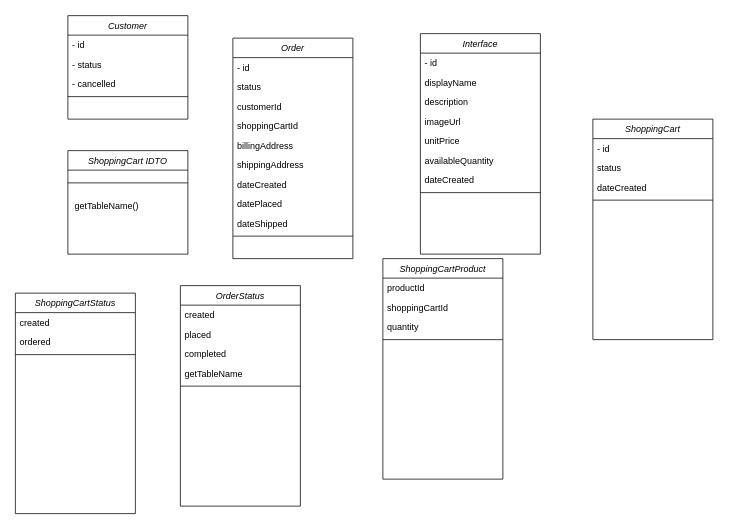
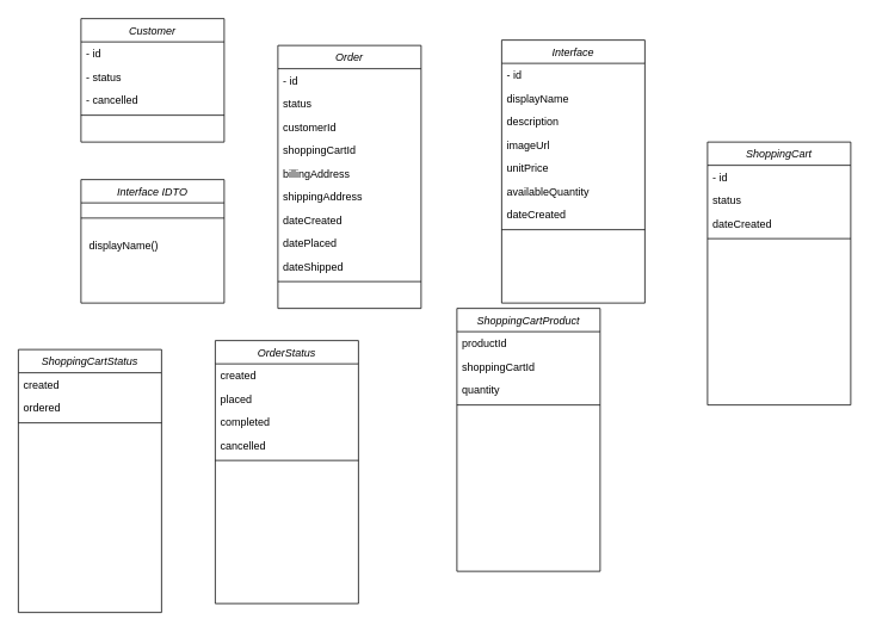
  <mxCell id="0" />
  <mxCell id="1" parent="0" />
  <mxCell id="2" value="Customer" style="swimlane;fontStyle=2;align=center;verticalAlign=top;childLayout=stackLayout;horizontal=1;startSize=26;horizontalStack=0;resizeParent=1;resizeLast=0;collapsible=1;marginBottom=0;rounded=0;shadow=0;strokeWidth=1;" parent="1" vertex="1"><mxGeometry x="90" y="20" width="160" height="138" as="geometry"><mxRectangle x="230" y="140" width="160" height="26" as="alternateBounds" /></mxGeometry></mxCell>
  <mxCell id="3" value="- id" style="text;align=left;verticalAlign=top;spacingLeft=4;spacingRight=4;overflow=hidden;rotatable=0;points=[[0,0.5],[1,0.5]];portConstraint=eastwest;" parent="2" vertex="1"><mxGeometry y="26" width="160" height="26" as="geometry" /></mxCell>
  <mxCell id="4" value="- status" style="text;align=left;verticalAlign=top;spacingLeft=4;spacingRight=4;overflow=hidden;rotatable=0;points=[[0,0.5],[1,0.5]];portConstraint=eastwest;rounded=0;shadow=0;html=0;" parent="2" vertex="1"><mxGeometry y="52" width="160" height="26" as="geometry" /></mxCell>
  <mxCell id="5" value="- cancelled" style="text;align=left;verticalAlign=top;spacingLeft=4;spacingRight=4;overflow=hidden;rotatable=0;points=[[0,0.5],[1,0.5]];portConstraint=eastwest;rounded=0;shadow=0;html=0;" parent="2" vertex="1"><mxGeometry y="78" width="160" height="26" as="geometry" /></mxCell>
  <mxCell id="6" value="" style="line;html=1;strokeWidth=1;align=left;verticalAlign=middle;spacingTop=-1;spacingLeft=3;spacingRight=3;rotatable=0;labelPosition=right;points=[];portConstraint=eastwest;" parent="2" vertex="1"><mxGeometry y="104" width="160" height="8" as="geometry" /></mxCell>
- <mxCell id="7" value="ShoppingCart IDTO" style="swimlane;fontStyle=2;align=center;verticalAlign=top;childLayout=stackLayout;horizontal=1;startSize=26;horizontalStack=0;resizeParent=1;resizeLast=0;collapsible=1;marginBottom=0;rounded=0;shadow=0;strokeWidth=1;" vertex="1" parent="1"><mxGeometry x="90" y="200" width="160" height="138" as="geometry"><mxRectangle x="230" y="140" width="160" height="26" as="alternateBounds" /></mxGeometry></mxCell>
+ <mxCell id="7" value="Interface IDTO" style="swimlane;fontStyle=2;align=center;verticalAlign=top;childLayout=stackLayout;horizontal=1;startSize=26;horizontalStack=0;resizeParent=1;resizeLast=0;collapsible=1;marginBottom=0;rounded=0;shadow=0;strokeWidth=1;" vertex="1" parent="1"><mxGeometry x="90" y="200" width="160" height="138" as="geometry"><mxRectangle x="230" y="140" width="160" height="26" as="alternateBounds" /></mxGeometry></mxCell>
  <mxCell id="8" value="" style="line;html=1;strokeWidth=1;align=left;verticalAlign=middle;spacingTop=-1;spacingLeft=3;spacingRight=3;rotatable=0;labelPosition=right;points=[];portConstraint=eastwest;" vertex="1" parent="7"><mxGeometry y="26" width="160" height="34" as="geometry" /></mxCell>
- <mxCell id="9" value=" getTableName()" style="text;align=left;verticalAlign=top;spacingLeft=4;spacingRight=4;overflow=hidden;rotatable=0;points=[[0,0.5],[1,0.5]];portConstraint=eastwest;" vertex="1" parent="7"><mxGeometry y="60" width="160" height="26" as="geometry" /></mxCell>
+ <mxCell id="9" value=" displayName()" style="text;align=left;verticalAlign=top;spacingLeft=4;spacingRight=4;overflow=hidden;rotatable=0;points=[[0,0.5],[1,0.5]];portConstraint=eastwest;" vertex="1" parent="7"><mxGeometry y="60" width="160" height="26" as="geometry" /></mxCell>
  <mxCell id="10" value="Order" style="swimlane;fontStyle=2;align=center;verticalAlign=top;childLayout=stackLayout;horizontal=1;startSize=26;horizontalStack=0;resizeParent=1;resizeLast=0;collapsible=1;marginBottom=0;rounded=0;shadow=0;strokeWidth=1;" vertex="1" parent="1"><mxGeometry x="310" y="50" width="160" height="294" as="geometry"><mxRectangle x="230" y="140" width="160" height="26" as="alternateBounds" /></mxGeometry></mxCell>
  <mxCell id="11" value="- id" style="text;align=left;verticalAlign=top;spacingLeft=4;spacingRight=4;overflow=hidden;rotatable=0;points=[[0,0.5],[1,0.5]];portConstraint=eastwest;" vertex="1" parent="10"><mxGeometry y="26" width="160" height="26" as="geometry" /></mxCell>
  <mxCell id="12" value="status" style="text;align=left;verticalAlign=top;spacingLeft=4;spacingRight=4;overflow=hidden;rotatable=0;points=[[0,0.5],[1,0.5]];portConstraint=eastwest;rounded=0;shadow=0;html=0;" vertex="1" parent="10"><mxGeometry y="52" width="160" height="26" as="geometry" /></mxCell>
  <mxCell id="13" value="customerId" style="text;align=left;verticalAlign=top;spacingLeft=4;spacingRight=4;overflow=hidden;rotatable=0;points=[[0,0.5],[1,0.5]];portConstraint=eastwest;rounded=0;shadow=0;html=0;" vertex="1" parent="10"><mxGeometry y="78" width="160" height="26" as="geometry" /></mxCell>
  <mxCell id="14" value="shoppingCartId" style="text;align=left;verticalAlign=top;spacingLeft=4;spacingRight=4;overflow=hidden;rotatable=0;points=[[0,0.5],[1,0.5]];portConstraint=eastwest;rounded=0;shadow=0;html=0;" vertex="1" parent="10"><mxGeometry y="104" width="160" height="26" as="geometry" /></mxCell>
  <mxCell id="15" value="billingAddress" style="text;align=left;verticalAlign=top;spacingLeft=4;spacingRight=4;overflow=hidden;rotatable=0;points=[[0,0.5],[1,0.5]];portConstraint=eastwest;rounded=0;shadow=0;html=0;" vertex="1" parent="10"><mxGeometry y="130" width="160" height="26" as="geometry" /></mxCell>
  <mxCell id="16" value="shippingAddress" style="text;align=left;verticalAlign=top;spacingLeft=4;spacingRight=4;overflow=hidden;rotatable=0;points=[[0,0.5],[1,0.5]];portConstraint=eastwest;rounded=0;shadow=0;html=0;" vertex="1" parent="10"><mxGeometry y="156" width="160" height="26" as="geometry" /></mxCell>
  <mxCell id="17" value="dateCreated" style="text;align=left;verticalAlign=top;spacingLeft=4;spacingRight=4;overflow=hidden;rotatable=0;points=[[0,0.5],[1,0.5]];portConstraint=eastwest;rounded=0;shadow=0;html=0;" vertex="1" parent="10"><mxGeometry y="182" width="160" height="26" as="geometry" /></mxCell>
  <mxCell id="18" value="datePlaced " style="text;align=left;verticalAlign=top;spacingLeft=4;spacingRight=4;overflow=hidden;rotatable=0;points=[[0,0.5],[1,0.5]];portConstraint=eastwest;rounded=0;shadow=0;html=0;" vertex="1" parent="10"><mxGeometry y="208" width="160" height="26" as="geometry" /></mxCell>
  <mxCell id="19" value="dateShipped" style="text;align=left;verticalAlign=top;spacingLeft=4;spacingRight=4;overflow=hidden;rotatable=0;points=[[0,0.5],[1,0.5]];portConstraint=eastwest;rounded=0;shadow=0;html=0;" vertex="1" parent="10"><mxGeometry y="234" width="160" height="26" as="geometry" /></mxCell>
  <mxCell id="20" value="" style="line;html=1;strokeWidth=1;align=left;verticalAlign=middle;spacingTop=-1;spacingLeft=3;spacingRight=3;rotatable=0;labelPosition=right;points=[];portConstraint=eastwest;" vertex="1" parent="10"><mxGeometry y="260" width="160" height="8" as="geometry" /></mxCell>
  <mxCell id="21" value="Interface" style="swimlane;fontStyle=2;align=center;verticalAlign=top;childLayout=stackLayout;horizontal=1;startSize=26;horizontalStack=0;resizeParent=1;resizeLast=0;collapsible=1;marginBottom=0;rounded=0;shadow=0;strokeWidth=1;" vertex="1" parent="1"><mxGeometry x="560" y="44" width="160" height="294" as="geometry"><mxRectangle x="230" y="140" width="160" height="26" as="alternateBounds" /></mxGeometry></mxCell>
  <mxCell id="22" value="- id" style="text;align=left;verticalAlign=top;spacingLeft=4;spacingRight=4;overflow=hidden;rotatable=0;points=[[0,0.5],[1,0.5]];portConstraint=eastwest;" vertex="1" parent="21"><mxGeometry y="26" width="160" height="26" as="geometry" /></mxCell>
  <mxCell id="23" value="displayName" style="text;align=left;verticalAlign=top;spacingLeft=4;spacingRight=4;overflow=hidden;rotatable=0;points=[[0,0.5],[1,0.5]];portConstraint=eastwest;rounded=0;shadow=0;html=0;" vertex="1" parent="21"><mxGeometry y="52" width="160" height="26" as="geometry" /></mxCell>
  <mxCell id="24" value="description" style="text;align=left;verticalAlign=top;spacingLeft=4;spacingRight=4;overflow=hidden;rotatable=0;points=[[0,0.5],[1,0.5]];portConstraint=eastwest;rounded=0;shadow=0;html=0;" vertex="1" parent="21"><mxGeometry y="78" width="160" height="26" as="geometry" /></mxCell>
  <mxCell id="25" value="imageUrl" style="text;align=left;verticalAlign=top;spacingLeft=4;spacingRight=4;overflow=hidden;rotatable=0;points=[[0,0.5],[1,0.5]];portConstraint=eastwest;rounded=0;shadow=0;html=0;" vertex="1" parent="21"><mxGeometry y="104" width="160" height="26" as="geometry" /></mxCell>
  <mxCell id="26" value="unitPrice" style="text;align=left;verticalAlign=top;spacingLeft=4;spacingRight=4;overflow=hidden;rotatable=0;points=[[0,0.5],[1,0.5]];portConstraint=eastwest;rounded=0;shadow=0;html=0;" vertex="1" parent="21"><mxGeometry y="130" width="160" height="26" as="geometry" /></mxCell>
  <mxCell id="27" value="availableQuantity" style="text;align=left;verticalAlign=top;spacingLeft=4;spacingRight=4;overflow=hidden;rotatable=0;points=[[0,0.5],[1,0.5]];portConstraint=eastwest;rounded=0;shadow=0;html=0;" vertex="1" parent="21"><mxGeometry y="156" width="160" height="26" as="geometry" /></mxCell>
  <mxCell id="28" value="dateCreated" style="text;align=left;verticalAlign=top;spacingLeft=4;spacingRight=4;overflow=hidden;rotatable=0;points=[[0,0.5],[1,0.5]];portConstraint=eastwest;rounded=0;shadow=0;html=0;" vertex="1" parent="21"><mxGeometry y="182" width="160" height="26" as="geometry" /></mxCell>
  <mxCell id="29" value="" style="line;html=1;strokeWidth=1;align=left;verticalAlign=middle;spacingTop=-1;spacingLeft=3;spacingRight=3;rotatable=0;labelPosition=right;points=[];portConstraint=eastwest;" vertex="1" parent="21"><mxGeometry y="208" width="160" height="8" as="geometry" /></mxCell>
  <mxCell id="30" value="ShoppingCart" style="swimlane;fontStyle=2;align=center;verticalAlign=top;childLayout=stackLayout;horizontal=1;startSize=26;horizontalStack=0;resizeParent=1;resizeLast=0;collapsible=1;marginBottom=0;rounded=0;shadow=0;strokeWidth=1;" vertex="1" parent="1"><mxGeometry x="790" y="158" width="160" height="294" as="geometry"><mxRectangle x="230" y="140" width="160" height="26" as="alternateBounds" /></mxGeometry></mxCell>
  <mxCell id="31" value="- id" style="text;align=left;verticalAlign=top;spacingLeft=4;spacingRight=4;overflow=hidden;rotatable=0;points=[[0,0.5],[1,0.5]];portConstraint=eastwest;" vertex="1" parent="30"><mxGeometry y="26" width="160" height="26" as="geometry" /></mxCell>
  <mxCell id="32" value="status" style="text;align=left;verticalAlign=top;spacingLeft=4;spacingRight=4;overflow=hidden;rotatable=0;points=[[0,0.5],[1,0.5]];portConstraint=eastwest;rounded=0;shadow=0;html=0;" vertex="1" parent="30"><mxGeometry y="52" width="160" height="26" as="geometry" /></mxCell>
  <mxCell id="33" value="dateCreated" style="text;align=left;verticalAlign=top;spacingLeft=4;spacingRight=4;overflow=hidden;rotatable=0;points=[[0,0.5],[1,0.5]];portConstraint=eastwest;rounded=0;shadow=0;html=0;" vertex="1" parent="30"><mxGeometry y="78" width="160" height="26" as="geometry" /></mxCell>
  <mxCell id="34" value="" style="line;html=1;strokeWidth=1;align=left;verticalAlign=middle;spacingTop=-1;spacingLeft=3;spacingRight=3;rotatable=0;labelPosition=right;points=[];portConstraint=eastwest;" vertex="1" parent="30"><mxGeometry y="104" width="160" height="8" as="geometry" /></mxCell>
  <mxCell id="35" value="ShoppingCartProduct" style="swimlane;fontStyle=2;align=center;verticalAlign=top;childLayout=stackLayout;horizontal=1;startSize=26;horizontalStack=0;resizeParent=1;resizeLast=0;collapsible=1;marginBottom=0;rounded=0;shadow=0;strokeWidth=1;" vertex="1" parent="1"><mxGeometry x="510" y="344" width="160" height="294" as="geometry"><mxRectangle x="230" y="140" width="160" height="26" as="alternateBounds" /></mxGeometry></mxCell>
  <mxCell id="36" value="productId" style="text;align=left;verticalAlign=top;spacingLeft=4;spacingRight=4;overflow=hidden;rotatable=0;points=[[0,0.5],[1,0.5]];portConstraint=eastwest;" vertex="1" parent="35"><mxGeometry y="26" width="160" height="26" as="geometry" /></mxCell>
  <mxCell id="37" value="shoppingCartId" style="text;align=left;verticalAlign=top;spacingLeft=4;spacingRight=4;overflow=hidden;rotatable=0;points=[[0,0.5],[1,0.5]];portConstraint=eastwest;rounded=0;shadow=0;html=0;" vertex="1" parent="35"><mxGeometry y="52" width="160" height="26" as="geometry" /></mxCell>
  <mxCell id="38" value="quantity" style="text;align=left;verticalAlign=top;spacingLeft=4;spacingRight=4;overflow=hidden;rotatable=0;points=[[0,0.5],[1,0.5]];portConstraint=eastwest;rounded=0;shadow=0;html=0;" vertex="1" parent="35"><mxGeometry y="78" width="160" height="26" as="geometry" /></mxCell>
  <mxCell id="39" value="" style="line;html=1;strokeWidth=1;align=left;verticalAlign=middle;spacingTop=-1;spacingLeft=3;spacingRight=3;rotatable=0;labelPosition=right;points=[];portConstraint=eastwest;" vertex="1" parent="35"><mxGeometry y="104" width="160" height="8" as="geometry" /></mxCell>
  <mxCell id="40" value="OrderStatus" style="swimlane;fontStyle=2;align=center;verticalAlign=top;childLayout=stackLayout;horizontal=1;startSize=26;horizontalStack=0;resizeParent=1;resizeLast=0;collapsible=1;marginBottom=0;rounded=0;shadow=0;strokeWidth=1;" vertex="1" parent="1"><mxGeometry x="240" y="380" width="160" height="294" as="geometry"><mxRectangle x="230" y="140" width="160" height="26" as="alternateBounds" /></mxGeometry></mxCell>
  <mxCell id="41" value="created" style="text;align=left;verticalAlign=top;spacingLeft=4;spacingRight=4;overflow=hidden;rotatable=0;points=[[0,0.5],[1,0.5]];portConstraint=eastwest;" vertex="1" parent="40"><mxGeometry y="26" width="160" height="26" as="geometry" /></mxCell>
  <mxCell id="42" value="placed" style="text;align=left;verticalAlign=top;spacingLeft=4;spacingRight=4;overflow=hidden;rotatable=0;points=[[0,0.5],[1,0.5]];portConstraint=eastwest;rounded=0;shadow=0;html=0;" vertex="1" parent="40"><mxGeometry y="52" width="160" height="26" as="geometry" /></mxCell>
  <mxCell id="43" value="completed" style="text;align=left;verticalAlign=top;spacingLeft=4;spacingRight=4;overflow=hidden;rotatable=0;points=[[0,0.5],[1,0.5]];portConstraint=eastwest;rounded=0;shadow=0;html=0;" vertex="1" parent="40"><mxGeometry y="78" width="160" height="26" as="geometry" /></mxCell>
- <mxCell id="44" value="getTableName" style="text;align=left;verticalAlign=top;spacingLeft=4;spacingRight=4;overflow=hidden;rotatable=0;points=[[0,0.5],[1,0.5]];portConstraint=eastwest;rounded=0;shadow=0;html=0;" vertex="1" parent="40"><mxGeometry y="104" width="160" height="26" as="geometry" /></mxCell>
+ <mxCell id="44" value="cancelled" style="text;align=left;verticalAlign=top;spacingLeft=4;spacingRight=4;overflow=hidden;rotatable=0;points=[[0,0.5],[1,0.5]];portConstraint=eastwest;rounded=0;shadow=0;html=0;" vertex="1" parent="40"><mxGeometry y="104" width="160" height="26" as="geometry" /></mxCell>
  <mxCell id="45" value="" style="line;html=1;strokeWidth=1;align=left;verticalAlign=middle;spacingTop=-1;spacingLeft=3;spacingRight=3;rotatable=0;labelPosition=right;points=[];portConstraint=eastwest;" vertex="1" parent="40"><mxGeometry y="130" width="160" height="8" as="geometry" /></mxCell>
  <mxCell id="46" value="ShoppingCartStatus" style="swimlane;fontStyle=2;align=center;verticalAlign=top;childLayout=stackLayout;horizontal=1;startSize=26;horizontalStack=0;resizeParent=1;resizeLast=0;collapsible=1;marginBottom=0;rounded=0;shadow=0;strokeWidth=1;" vertex="1" parent="1"><mxGeometry x="20" y="390" width="160" height="294" as="geometry"><mxRectangle x="230" y="140" width="160" height="26" as="alternateBounds" /></mxGeometry></mxCell>
  <mxCell id="47" value="created" style="text;align=left;verticalAlign=top;spacingLeft=4;spacingRight=4;overflow=hidden;rotatable=0;points=[[0,0.5],[1,0.5]];portConstraint=eastwest;" vertex="1" parent="46"><mxGeometry y="26" width="160" height="26" as="geometry" /></mxCell>
  <mxCell id="48" value="ordered" style="text;align=left;verticalAlign=top;spacingLeft=4;spacingRight=4;overflow=hidden;rotatable=0;points=[[0,0.5],[1,0.5]];portConstraint=eastwest;rounded=0;shadow=0;html=0;" vertex="1" parent="46"><mxGeometry y="52" width="160" height="26" as="geometry" /></mxCell>
  <mxCell id="49" value="" style="line;html=1;strokeWidth=1;align=left;verticalAlign=middle;spacingTop=-1;spacingLeft=3;spacingRight=3;rotatable=0;labelPosition=right;points=[];portConstraint=eastwest;" vertex="1" parent="46"><mxGeometry y="78" width="160" height="8" as="geometry" /></mxCell>
